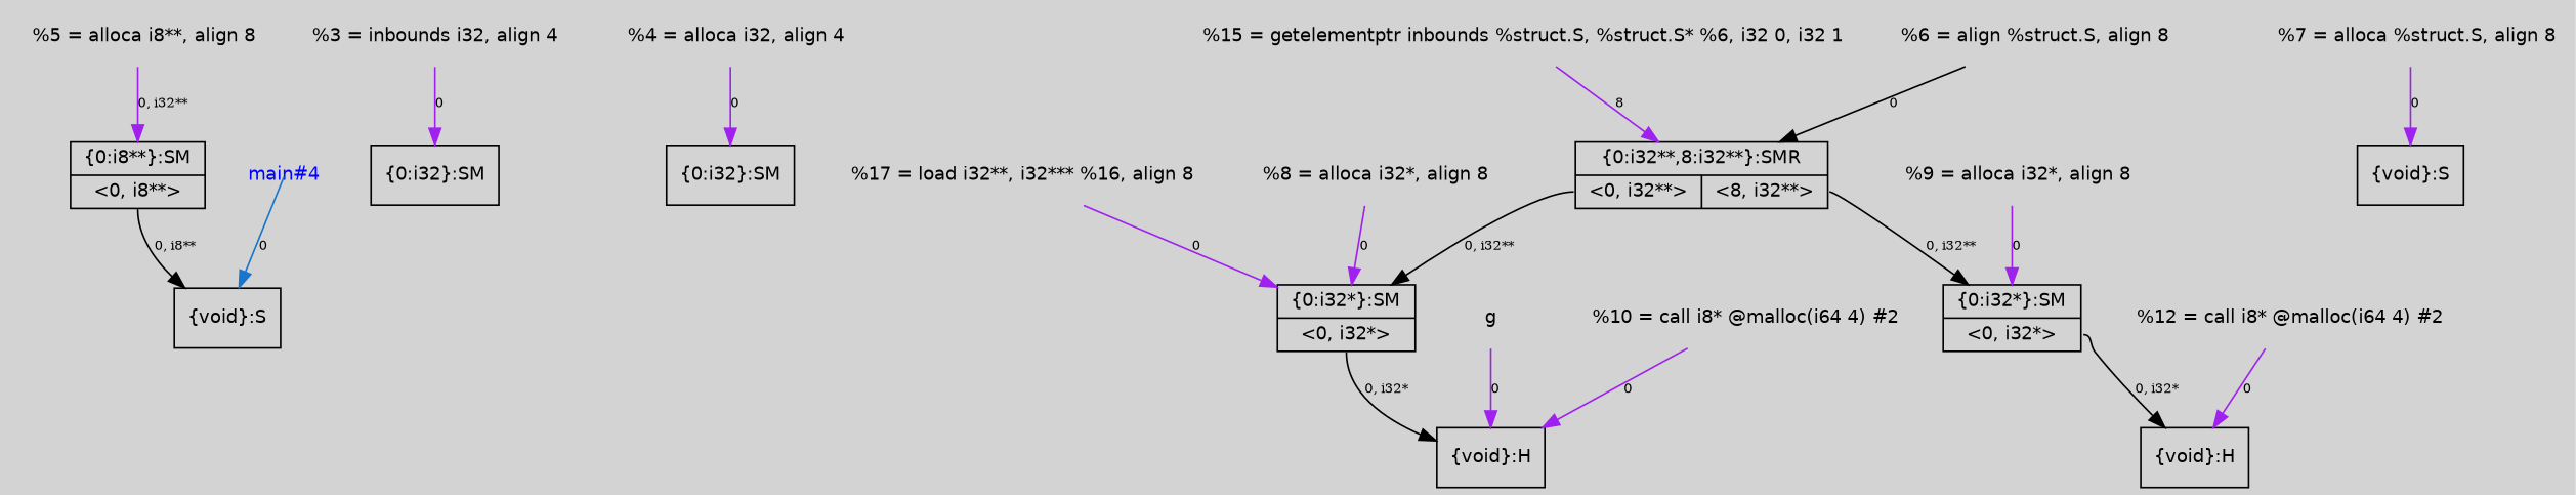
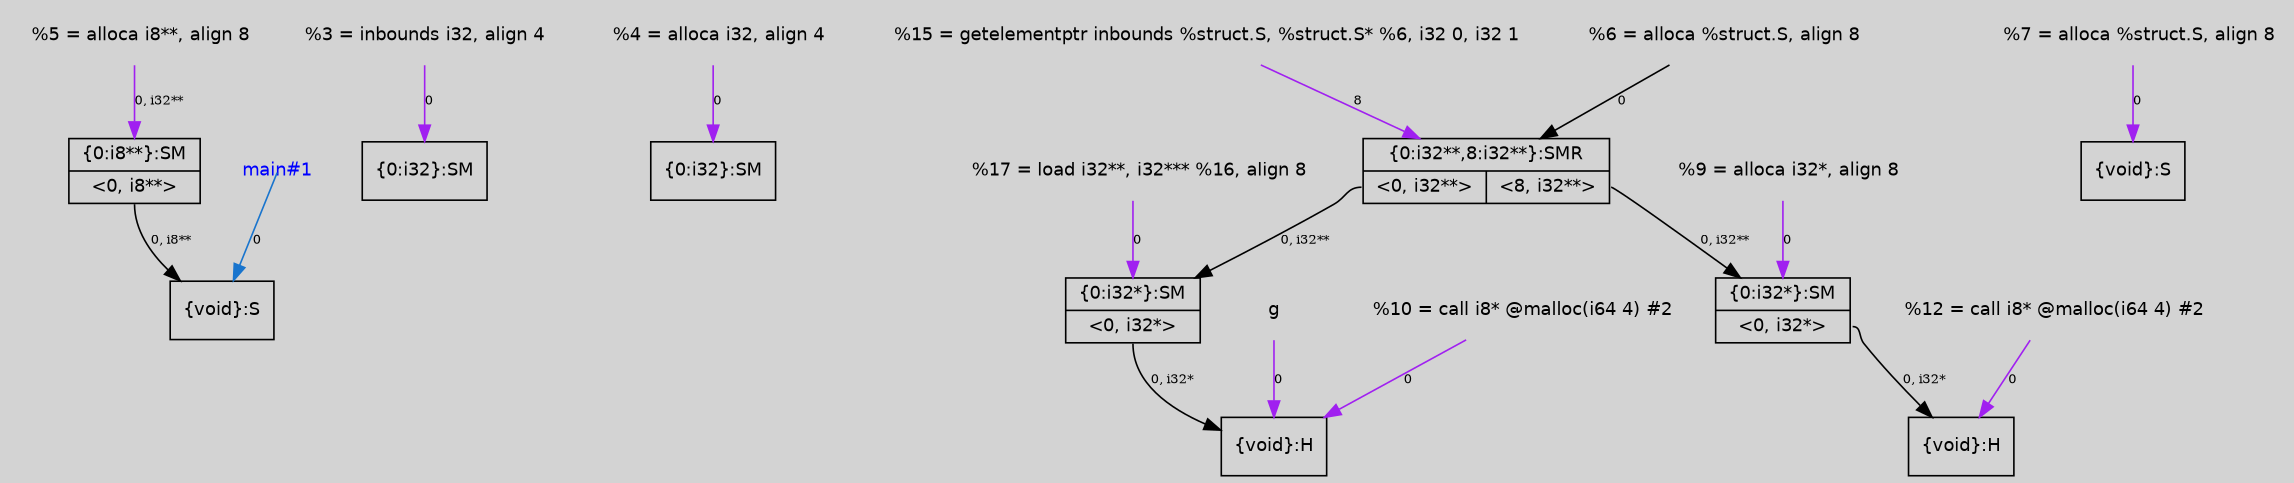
  digraph {
    bgcolor=lightgray
    fontname=Helvetica
    node [fontname=Helvetica fontsize=11 shape=plaintext]
    edge [arrowtail=tee fontsize=8 color=purple]
    n1 [label="{\{void\}:S}" shape=record]
    n2 [label="{\{0:i32\}:SM}" shape=record]
    n3 [label="{\{0:i32\}:SM}" shape=record]
    n4 [label="{\{0:i8**\}:SM|{<s0>\<0, i8**\>}}" shape=record]
    n5 [label="{\{0:i32**,8:i32**\}:SMR|{<s0>\<0, i32**\>|<s1>\<8, i32**\>}}" shape=record]
    n6 [label="{\{0:i32*\}:SM|{<s0>\<0, i32*\>}}" shape=record]
    n7 [label="{\{0:i32*\}:SM|{<s0>\<0, i32*\>}}" shape=record]
    n8 [label="{\{void\}:H}" shape=record]
    n9 [label="{\{void\}:H}" shape=record]
    n10 [label="{\{void\}:S}" shape=record]
    n11 [label="  %15 = getelementptr inbounds %struct.S, %struct.S* %6, i32 0, i32 1"]
-   n12 [label="%6 = align %struct.S, align 8"]
+   n12 [label="  %6 = alloca %struct.S, align 8"]
    n13 [label="  %5 = alloca i8**, align 8"]
    n14 [label="  %4 = alloca i32, align 4"]
    n15 [label="  %17 = load i32**, i32*** %16, align 8"]
    n16 [label="%3 = inbounds i32, align 4"]
    n17 [label="  %12 = call i8* @malloc(i64 4) #2"]
    n18 [label="  %9 = alloca i32*, align 8"]
    n19 [label=g]
    n20 [label="  %7 = alloca %struct.S, align 8"]
-   n21 [label="  %8 = alloca i32*, align 8"]
    n22 [label="  %10 = call i8* @malloc(i64 4) #2"]
-   n23 [fontcolor=blue label="main#4"]
+   n23 [fontcolor=blue label="main#1"]
    n4 -> n1 [label="0, i8**" tailport=s0 color=""]
    n5 -> n6 [label="0, i32**" tailport=s0 color=""]
    n5 -> n7 [label="0, i32**" tailport=s1 color=""]
    n6 -> n8 [label="0, i32*" tailport=s0 color=""]
    n7 -> n9 [label="0, i32*" tailport=s0 color=""]
    n11 -> n5 [label=8]
    n12 -> n5 [color=black label=0]
    n13 -> n4 [label="0, i32**"]
    n14 -> n3 [label=0]
    n15 -> n6 [label=0]
    n16 -> n2 [label=0]
    n17 -> n9 [label=0]
    n18 -> n7 [label=0]
    n19 -> n8 [label=0]
    n20 -> n10 [label=0]
-   n21 -> n6 [label=0]
    n22 -> n8 [label=0]
    n23 -> n1 [color=dodgerblue3 label=0 tailclip=false arrowtail=""]
  }
